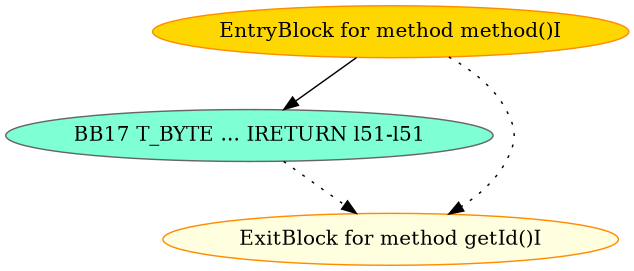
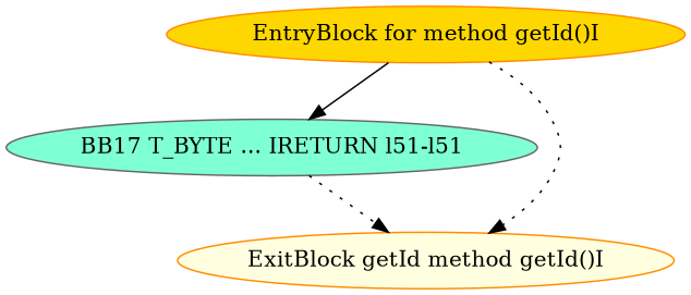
  digraph {
    fontname="DejaVu Serif"
    node [color=darkorange fontname="DejaVu Serif" style=filled]
    edge [fontname="DejaVu Serif" style=dotted]
    n1 [color=gray40 fillcolor=aquamarine label="BB17 T_BYTE ... IRETURN l51-l51"]
-   n2 [fillcolor=lightyellow label="ExitBlock for method getId()I"]
-   n3 [fillcolor=gold label="EntryBlock for method method()I"]
+   n2 [fillcolor=lightyellow label="ExitBlock getId method getId()I"]
+   n3 [fillcolor=gold label="EntryBlock for method getId()I"]
    n1 -> n2
    n3 -> n1 [style=solid]
    n3 -> n2
  }
